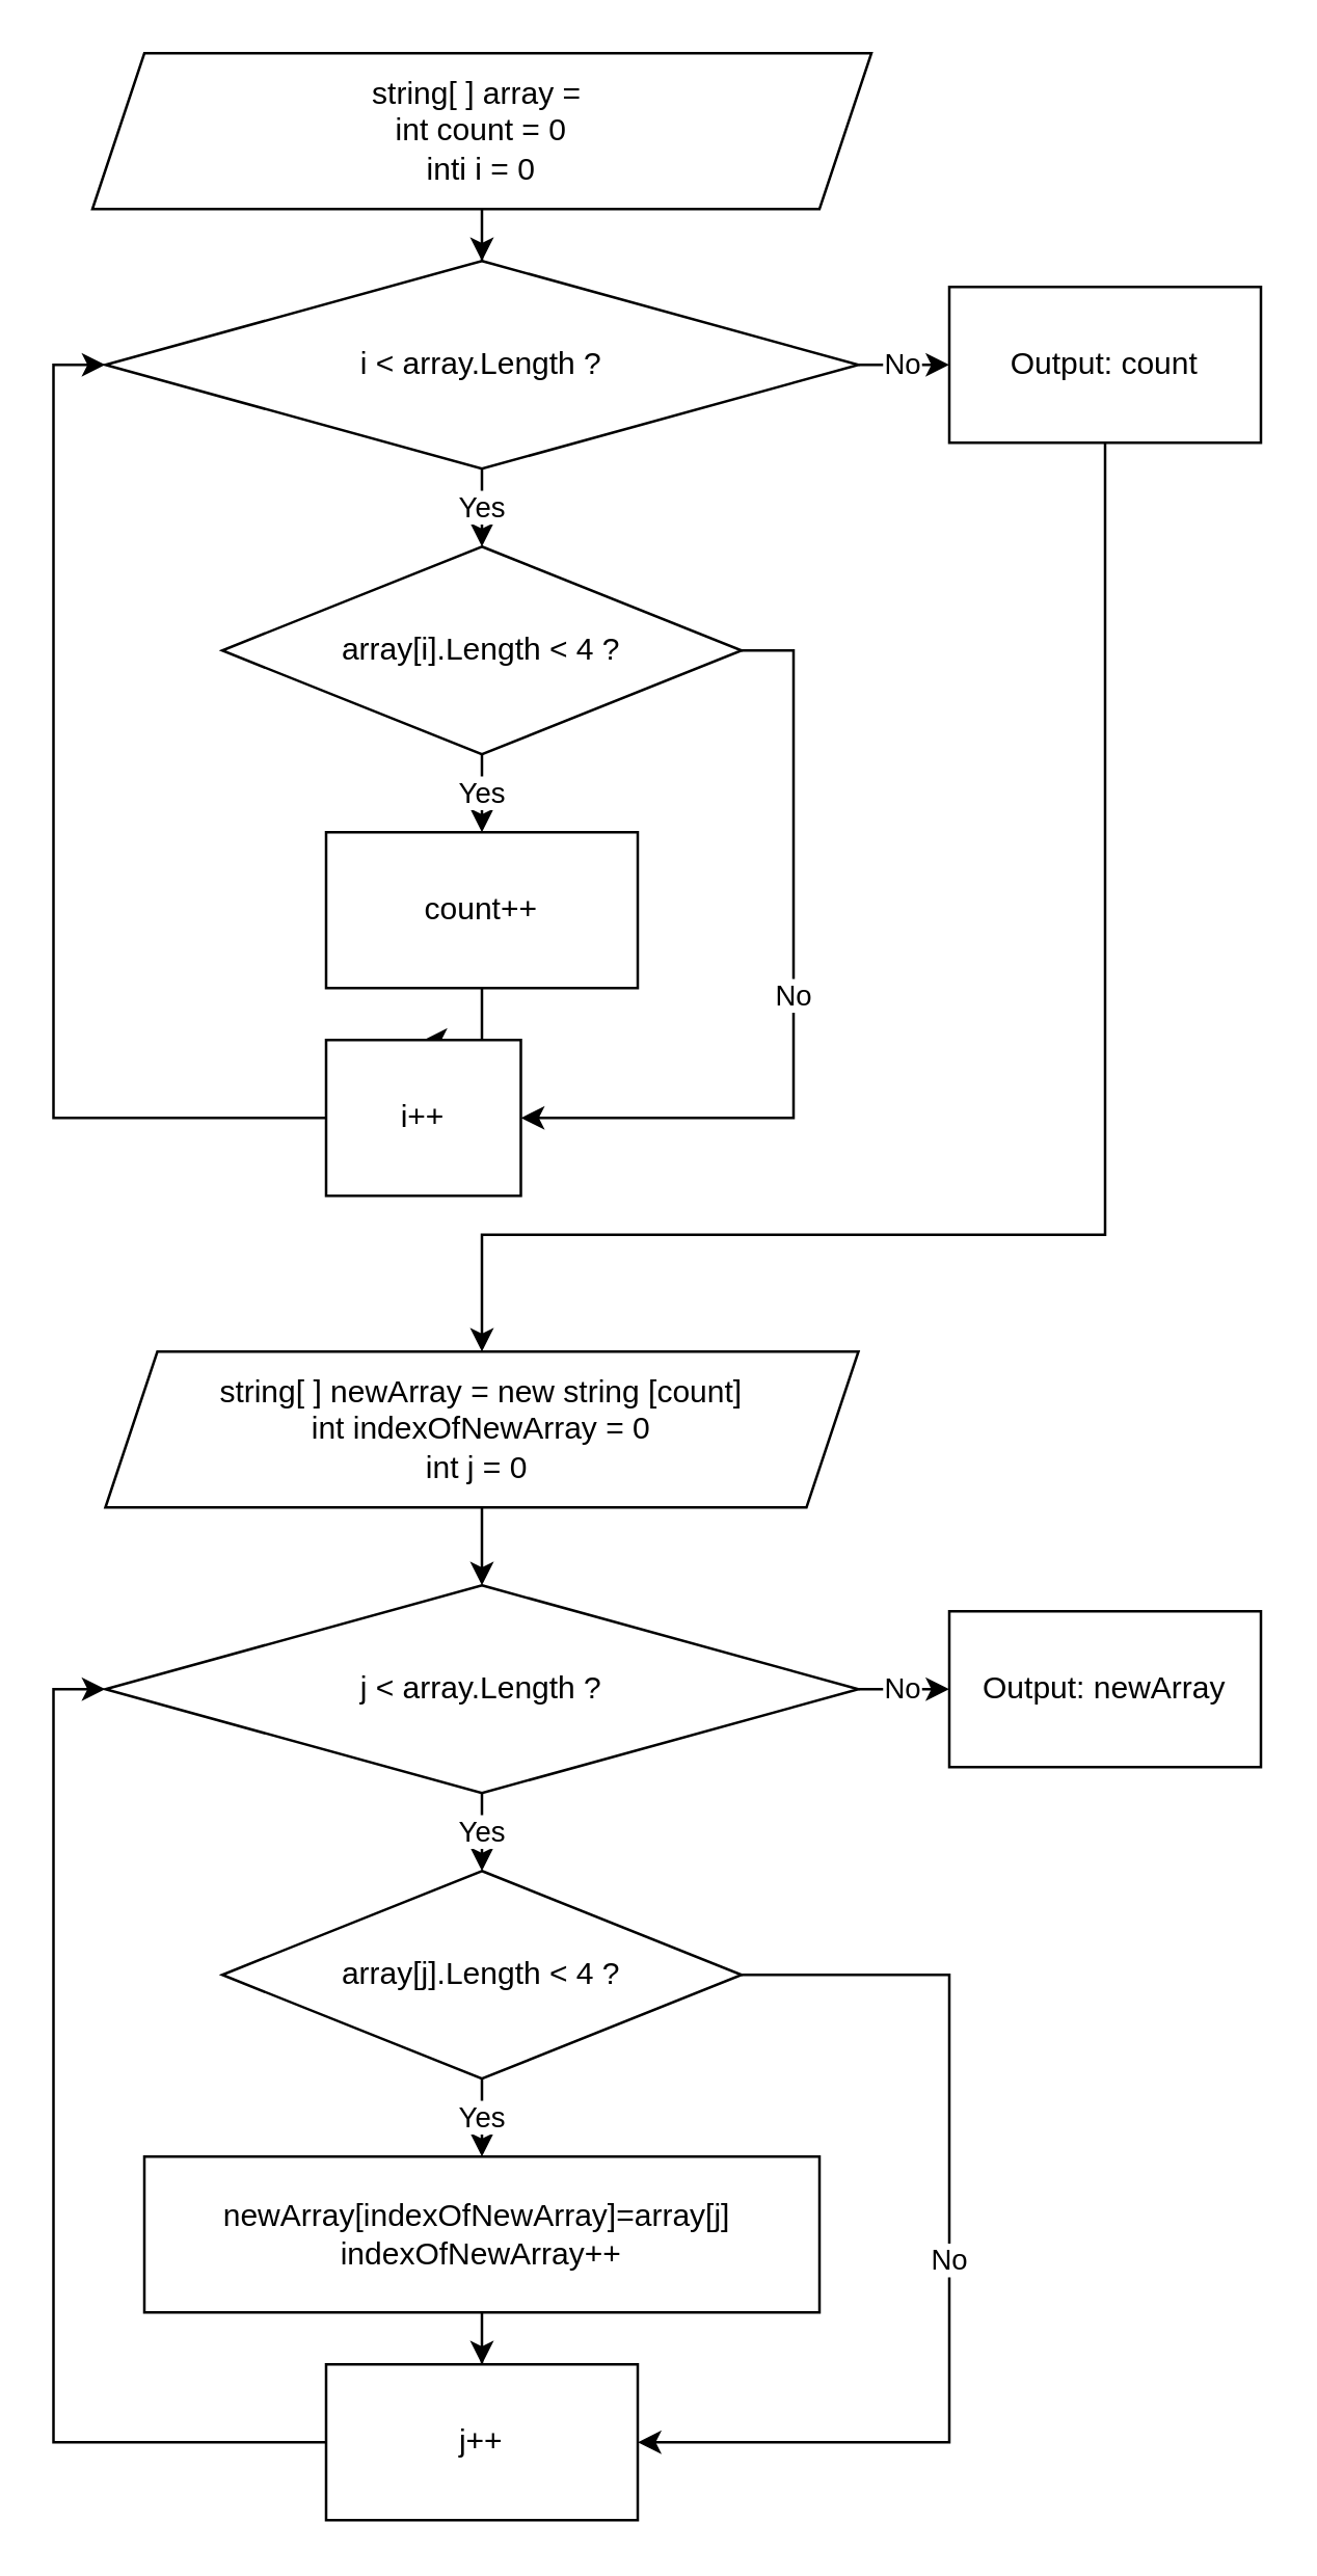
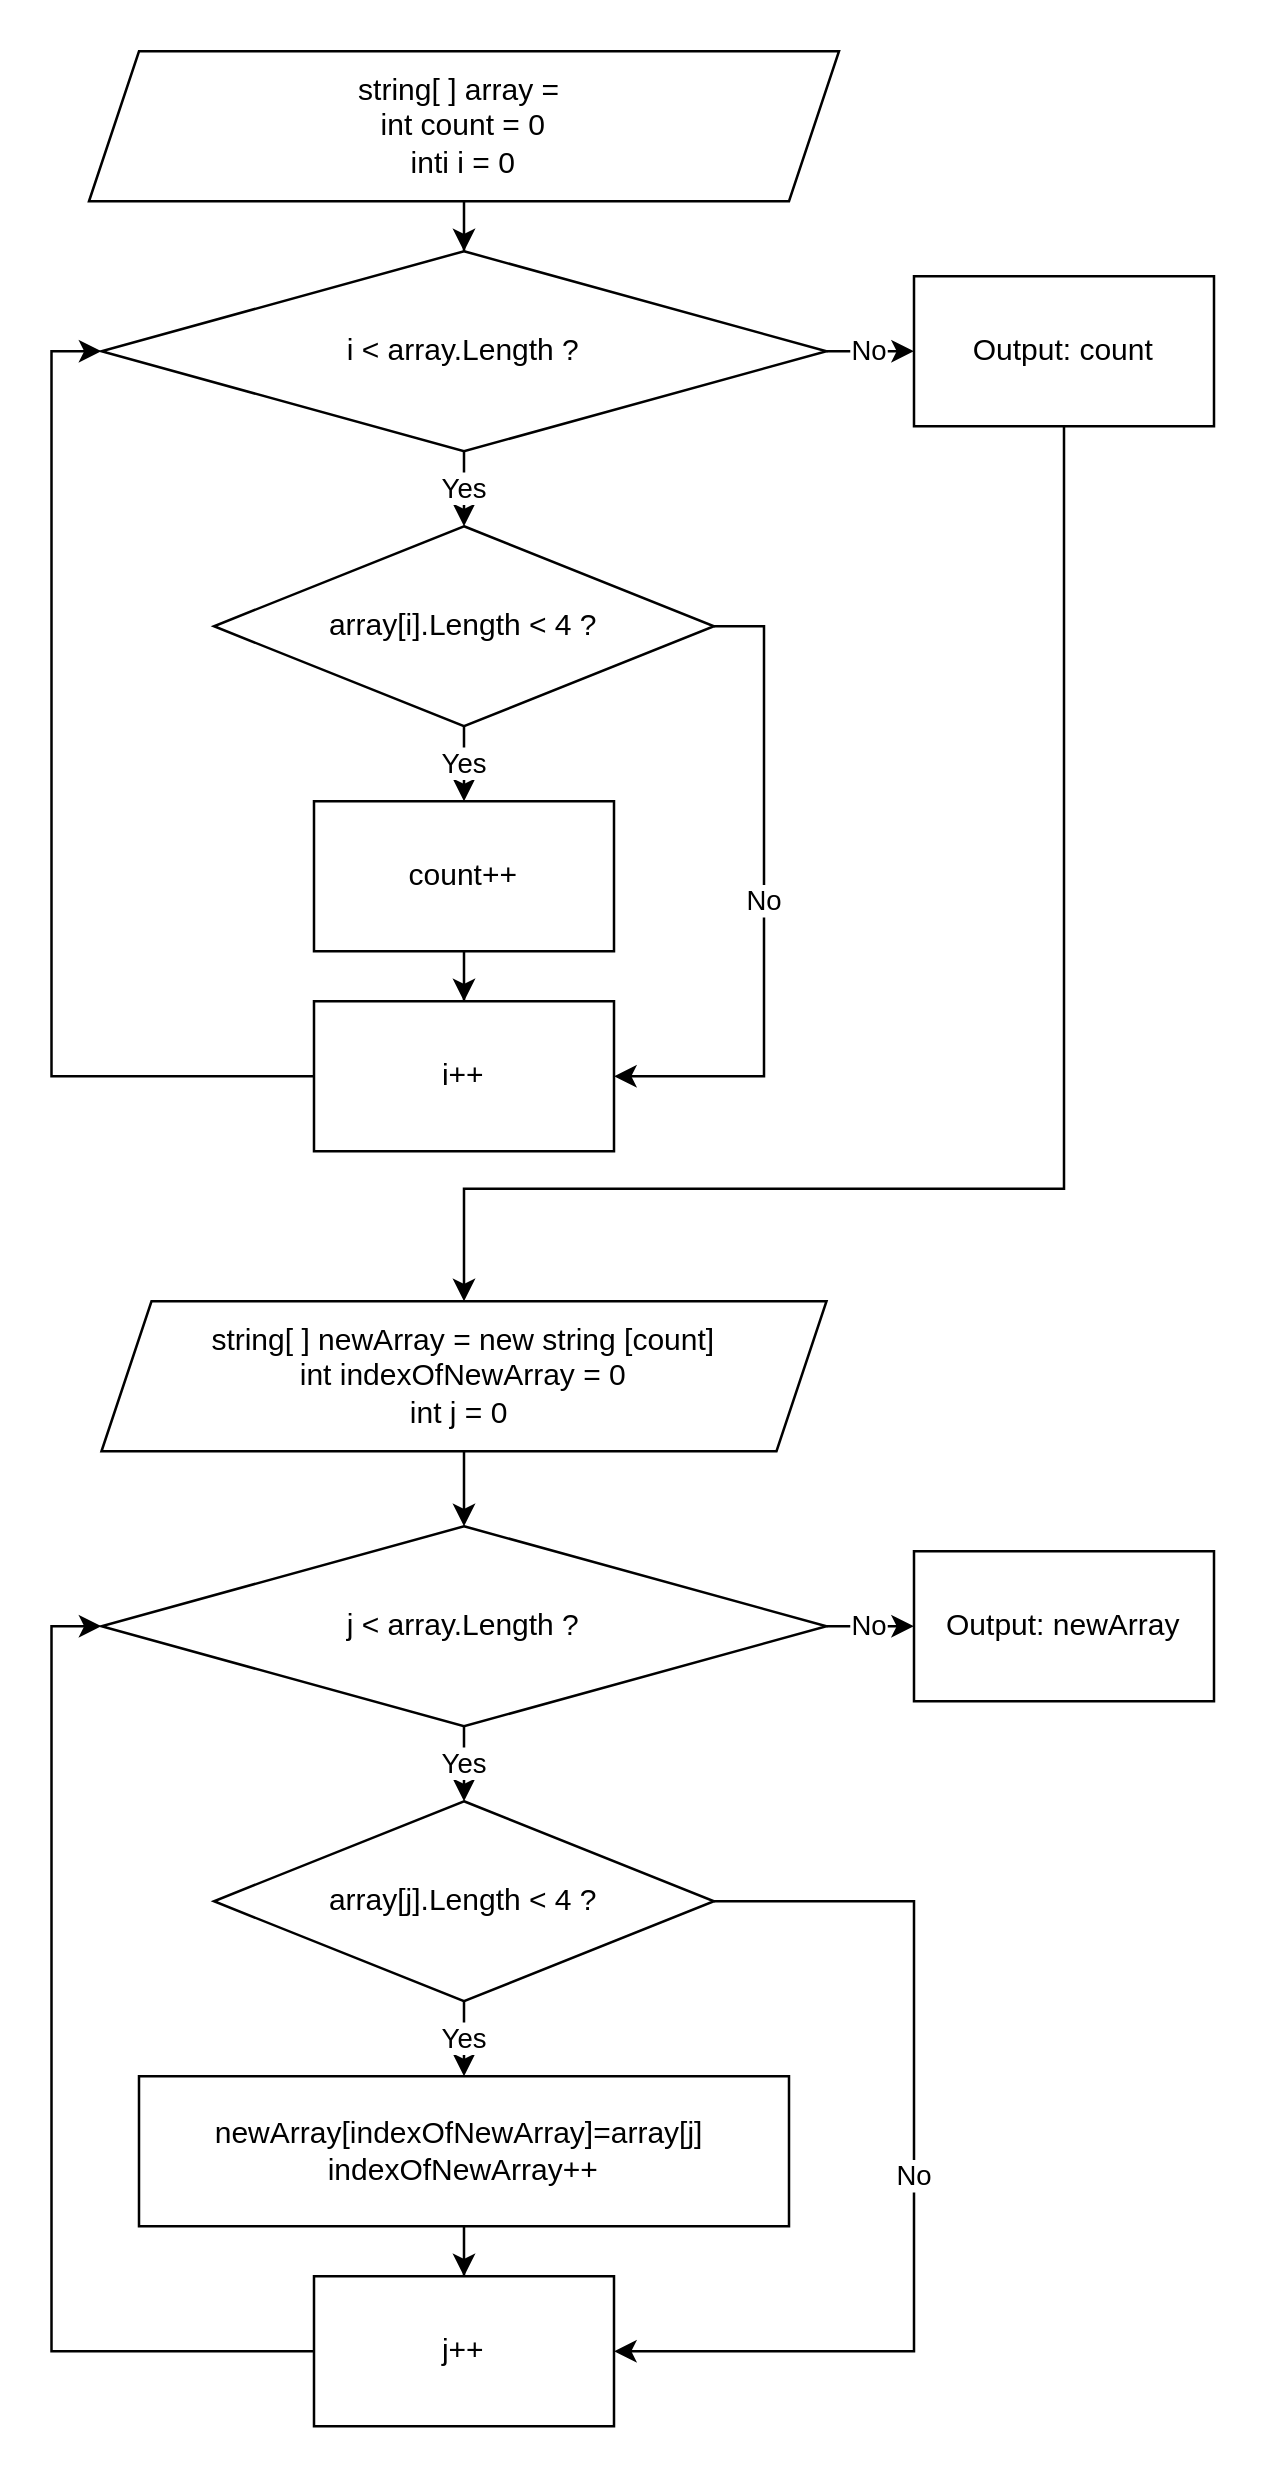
  <mxCell id="0" />
  <mxCell id="1" parent="0" />
  <mxCell id="2" value="" style="edgeStyle=orthogonalEdgeStyle;rounded=0;orthogonalLoop=1;jettySize=auto;html=1;" edge="1" parent="1" source="3" target="13"><mxGeometry relative="1" as="geometry" /></mxCell>
  <mxCell id="3" value="string[ ] array =&amp;nbsp;&lt;br&gt;int count = 0&lt;br&gt;inti i = 0" style="shape=parallelogram;perimeter=parallelogramPerimeter;whiteSpace=wrap;html=1;fixedSize=1;" vertex="1" parent="1"><mxGeometry x="35" y="20" width="300" height="60" as="geometry" /></mxCell>
  <mxCell id="4" value="Yes" style="edgeStyle=orthogonalEdgeStyle;rounded=0;orthogonalLoop=1;jettySize=auto;html=1;" edge="1" parent="1" source="6" target="8"><mxGeometry relative="1" as="geometry" /></mxCell>
  <mxCell id="5" value="No" style="edgeStyle=orthogonalEdgeStyle;rounded=0;orthogonalLoop=1;jettySize=auto;html=1;exitX=1;exitY=0.5;exitDx=0;exitDy=0;entryX=1;entryY=0.5;entryDx=0;entryDy=0;" edge="1" parent="1" source="6" target="10"><mxGeometry relative="1" as="geometry"><mxPoint x="305" y="400" as="targetPoint" /></mxGeometry></mxCell>
  <mxCell id="6" value="array[i].Length &amp;lt; 4 ?" style="rhombus;whiteSpace=wrap;html=1;" vertex="1" parent="1"><mxGeometry x="85" y="210" width="200" height="80" as="geometry" /></mxCell>
  <mxCell id="7" value="" style="edgeStyle=orthogonalEdgeStyle;rounded=0;orthogonalLoop=1;jettySize=auto;html=1;" edge="1" parent="1" source="8" target="10"><mxGeometry relative="1" as="geometry" /></mxCell>
  <mxCell id="8" value="count++" style="rounded=0;whiteSpace=wrap;html=1;" vertex="1" parent="1"><mxGeometry x="125" y="320" width="120" height="60" as="geometry" /></mxCell>
  <mxCell id="9" style="edgeStyle=orthogonalEdgeStyle;rounded=0;orthogonalLoop=1;jettySize=auto;html=1;entryX=0;entryY=0.5;entryDx=0;entryDy=0;" edge="1" parent="1" source="10" target="13"><mxGeometry relative="1" as="geometry"><Array as="points"><mxPoint x="20" y="430" /><mxPoint x="20" y="140" /></Array></mxGeometry></mxCell>
- <mxCell id="10" value="i++" style="rounded=0;whiteSpace=wrap;html=1;" vertex="1" parent="1"><mxGeometry x="125" y="400" width="75" height="60" as="geometry" /></mxCell>
+ <mxCell id="10" value="i++" style="rounded=0;whiteSpace=wrap;html=1;" vertex="1" parent="1"><mxGeometry x="125" y="400" width="120" height="60" as="geometry" /></mxCell>
  <mxCell id="11" value="Yes" style="edgeStyle=orthogonalEdgeStyle;rounded=0;orthogonalLoop=1;jettySize=auto;html=1;" edge="1" parent="1" source="13" target="6"><mxGeometry relative="1" as="geometry" /></mxCell>
  <mxCell id="12" value="No" style="edgeStyle=orthogonalEdgeStyle;rounded=0;orthogonalLoop=1;jettySize=auto;html=1;" edge="1" parent="1" source="13" target="15"><mxGeometry relative="1" as="geometry" /></mxCell>
  <mxCell id="13" value="i &amp;lt; array.Length ?" style="rhombus;whiteSpace=wrap;html=1;" vertex="1" parent="1"><mxGeometry x="40" y="100" width="290" height="80" as="geometry" /></mxCell>
  <mxCell id="14" value="" style="edgeStyle=orthogonalEdgeStyle;rounded=0;orthogonalLoop=1;jettySize=auto;html=1;exitX=0.5;exitY=1;exitDx=0;exitDy=0;" edge="1" parent="1" source="15"><mxGeometry relative="1" as="geometry"><mxPoint x="425" y="125" as="sourcePoint" /><mxPoint x="185" y="520" as="targetPoint" /><Array as="points"><mxPoint x="425" y="475" /><mxPoint x="185" y="475" /></Array></mxGeometry></mxCell>
  <mxCell id="15" value="Output: count" style="whiteSpace=wrap;html=1;" vertex="1" parent="1"><mxGeometry x="365" y="110" width="120" height="60" as="geometry" /></mxCell>
  <mxCell id="16" value="" style="edgeStyle=orthogonalEdgeStyle;rounded=0;orthogonalLoop=1;jettySize=auto;html=1;" edge="1" parent="1" source="17" target="27"><mxGeometry relative="1" as="geometry" /></mxCell>
  <mxCell id="17" value="string[ ] newArray = new string [count]&lt;br&gt;int indexOfNewArray = 0&lt;br&gt;int j = 0&amp;nbsp;" style="shape=parallelogram;perimeter=parallelogramPerimeter;whiteSpace=wrap;html=1;fixedSize=1;" vertex="1" parent="1"><mxGeometry x="40" y="520" width="290" height="60" as="geometry" /></mxCell>
  <mxCell id="18" value="Yes" style="edgeStyle=orthogonalEdgeStyle;rounded=0;orthogonalLoop=1;jettySize=auto;html=1;" edge="1" parent="1" source="20" target="22"><mxGeometry relative="1" as="geometry" /></mxCell>
  <mxCell id="19" value="No" style="edgeStyle=orthogonalEdgeStyle;rounded=0;orthogonalLoop=1;jettySize=auto;html=1;exitX=1;exitY=0.5;exitDx=0;exitDy=0;entryX=1;entryY=0.5;entryDx=0;entryDy=0;" edge="1" parent="1" source="20" target="24"><mxGeometry relative="1" as="geometry"><mxPoint x="305" y="910" as="targetPoint" /><Array as="points"><mxPoint x="365" y="760" /><mxPoint x="365" y="940" /></Array></mxGeometry></mxCell>
  <mxCell id="20" value="array[j].Length &amp;lt; 4 ?" style="rhombus;whiteSpace=wrap;html=1;" vertex="1" parent="1"><mxGeometry x="85" y="720" width="200" height="80" as="geometry" /></mxCell>
  <mxCell id="21" value="" style="edgeStyle=orthogonalEdgeStyle;rounded=0;orthogonalLoop=1;jettySize=auto;html=1;" edge="1" parent="1" source="22" target="24"><mxGeometry relative="1" as="geometry" /></mxCell>
  <mxCell id="22" value="newArray[indexOfNewArray]=array[j]&amp;nbsp;&lt;br&gt;indexOfNewArray++" style="rounded=0;whiteSpace=wrap;html=1;" vertex="1" parent="1"><mxGeometry x="55" y="830" width="260" height="60" as="geometry" /></mxCell>
  <mxCell id="23" style="edgeStyle=orthogonalEdgeStyle;rounded=0;orthogonalLoop=1;jettySize=auto;html=1;entryX=0;entryY=0.5;entryDx=0;entryDy=0;" edge="1" parent="1" source="24" target="27"><mxGeometry relative="1" as="geometry"><Array as="points"><mxPoint x="20" y="940" /><mxPoint x="20" y="650" /></Array></mxGeometry></mxCell>
  <mxCell id="24" value="j++" style="rounded=0;whiteSpace=wrap;html=1;" vertex="1" parent="1"><mxGeometry x="125" y="910" width="120" height="60" as="geometry" /></mxCell>
  <mxCell id="25" value="Yes" style="edgeStyle=orthogonalEdgeStyle;rounded=0;orthogonalLoop=1;jettySize=auto;html=1;" edge="1" parent="1" source="27" target="20"><mxGeometry relative="1" as="geometry" /></mxCell>
  <mxCell id="26" value="No" style="edgeStyle=orthogonalEdgeStyle;rounded=0;orthogonalLoop=1;jettySize=auto;html=1;" edge="1" parent="1" source="27" target="28"><mxGeometry relative="1" as="geometry" /></mxCell>
  <mxCell id="27" value="j &amp;lt; array.Length ?" style="rhombus;whiteSpace=wrap;html=1;" vertex="1" parent="1"><mxGeometry x="40" y="610" width="290" height="80" as="geometry" /></mxCell>
  <mxCell id="28" value="Output: newArray" style="whiteSpace=wrap;html=1;" vertex="1" parent="1"><mxGeometry x="365" y="620" width="120" height="60" as="geometry" /></mxCell>
